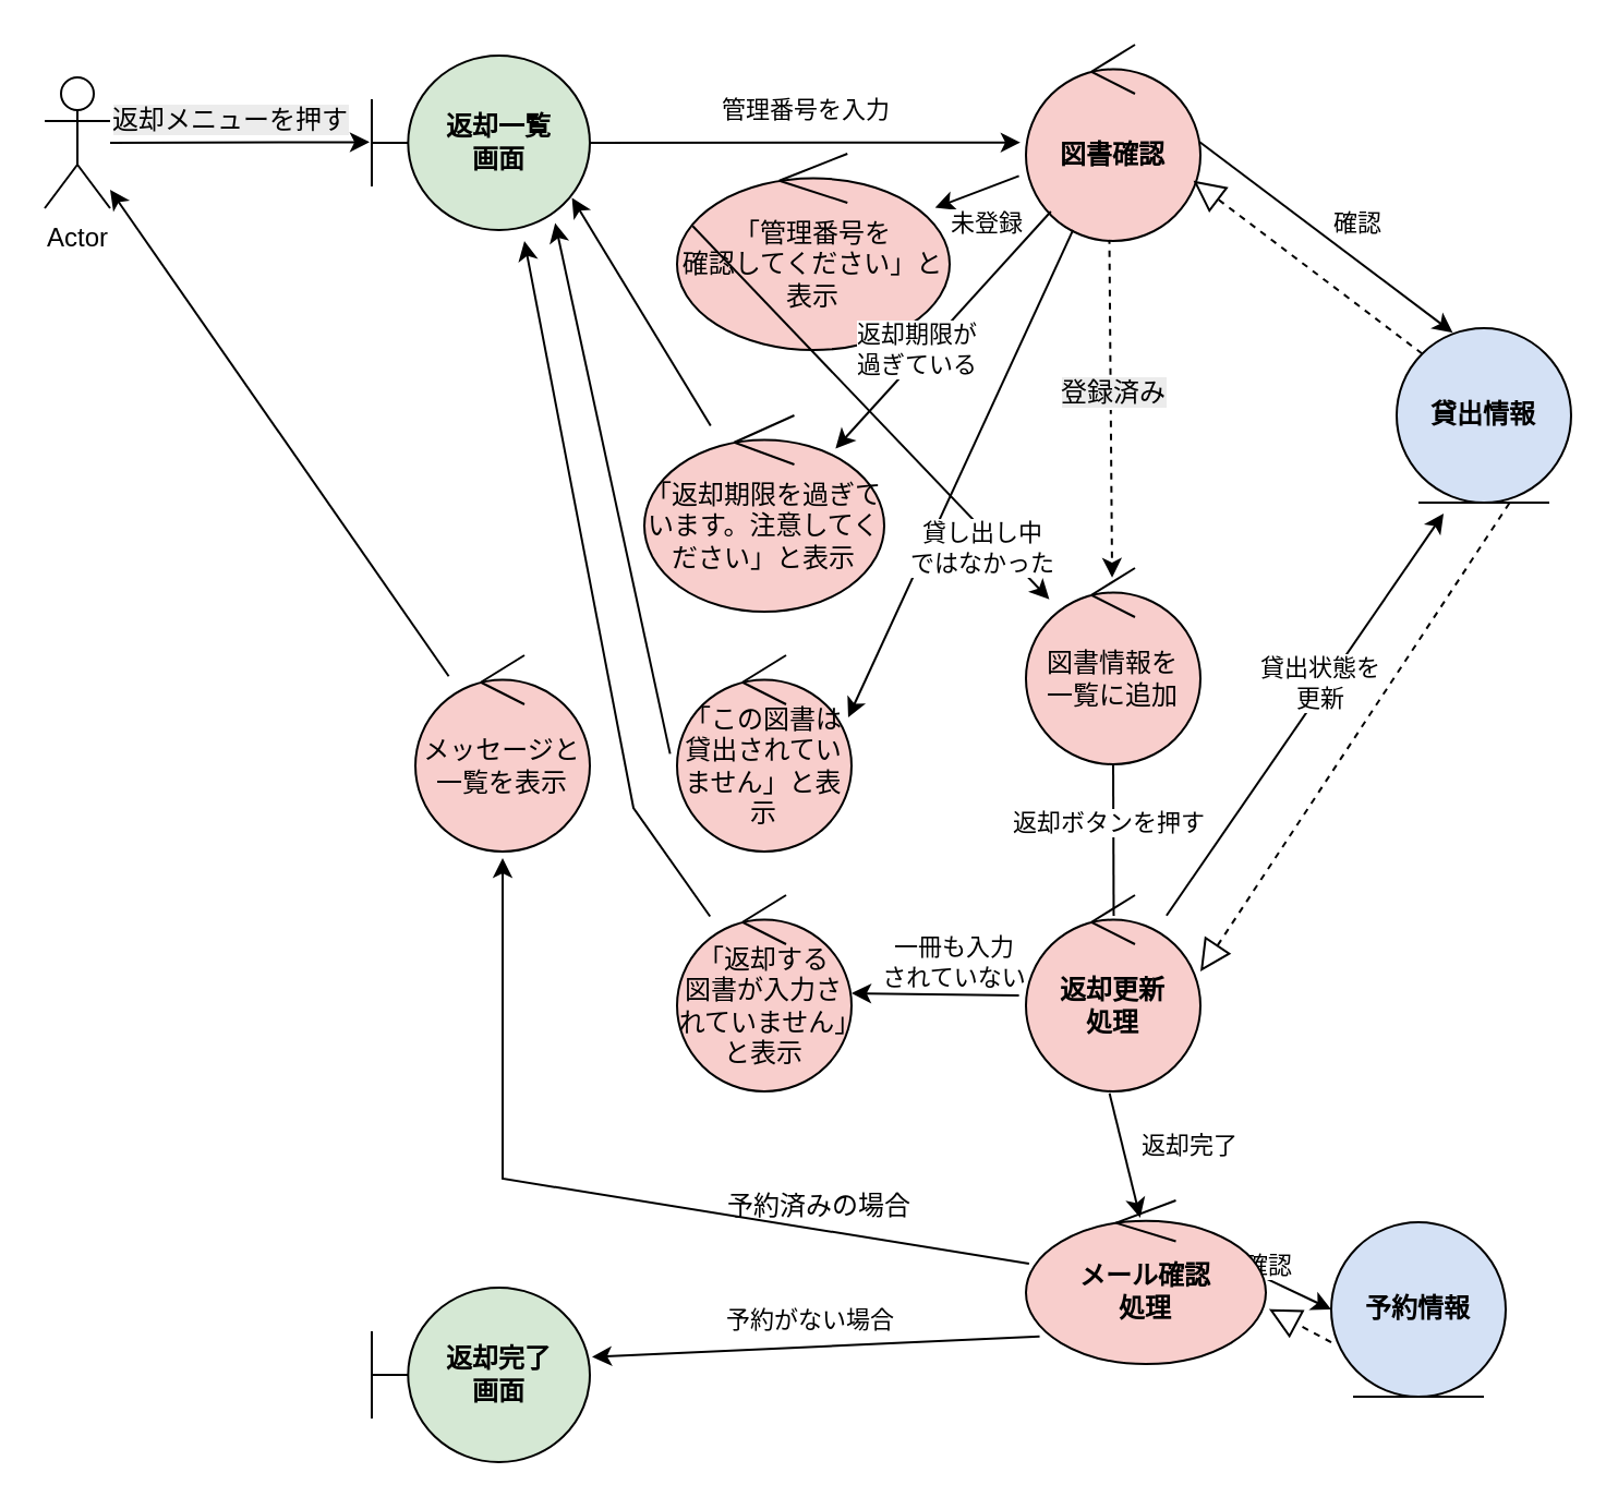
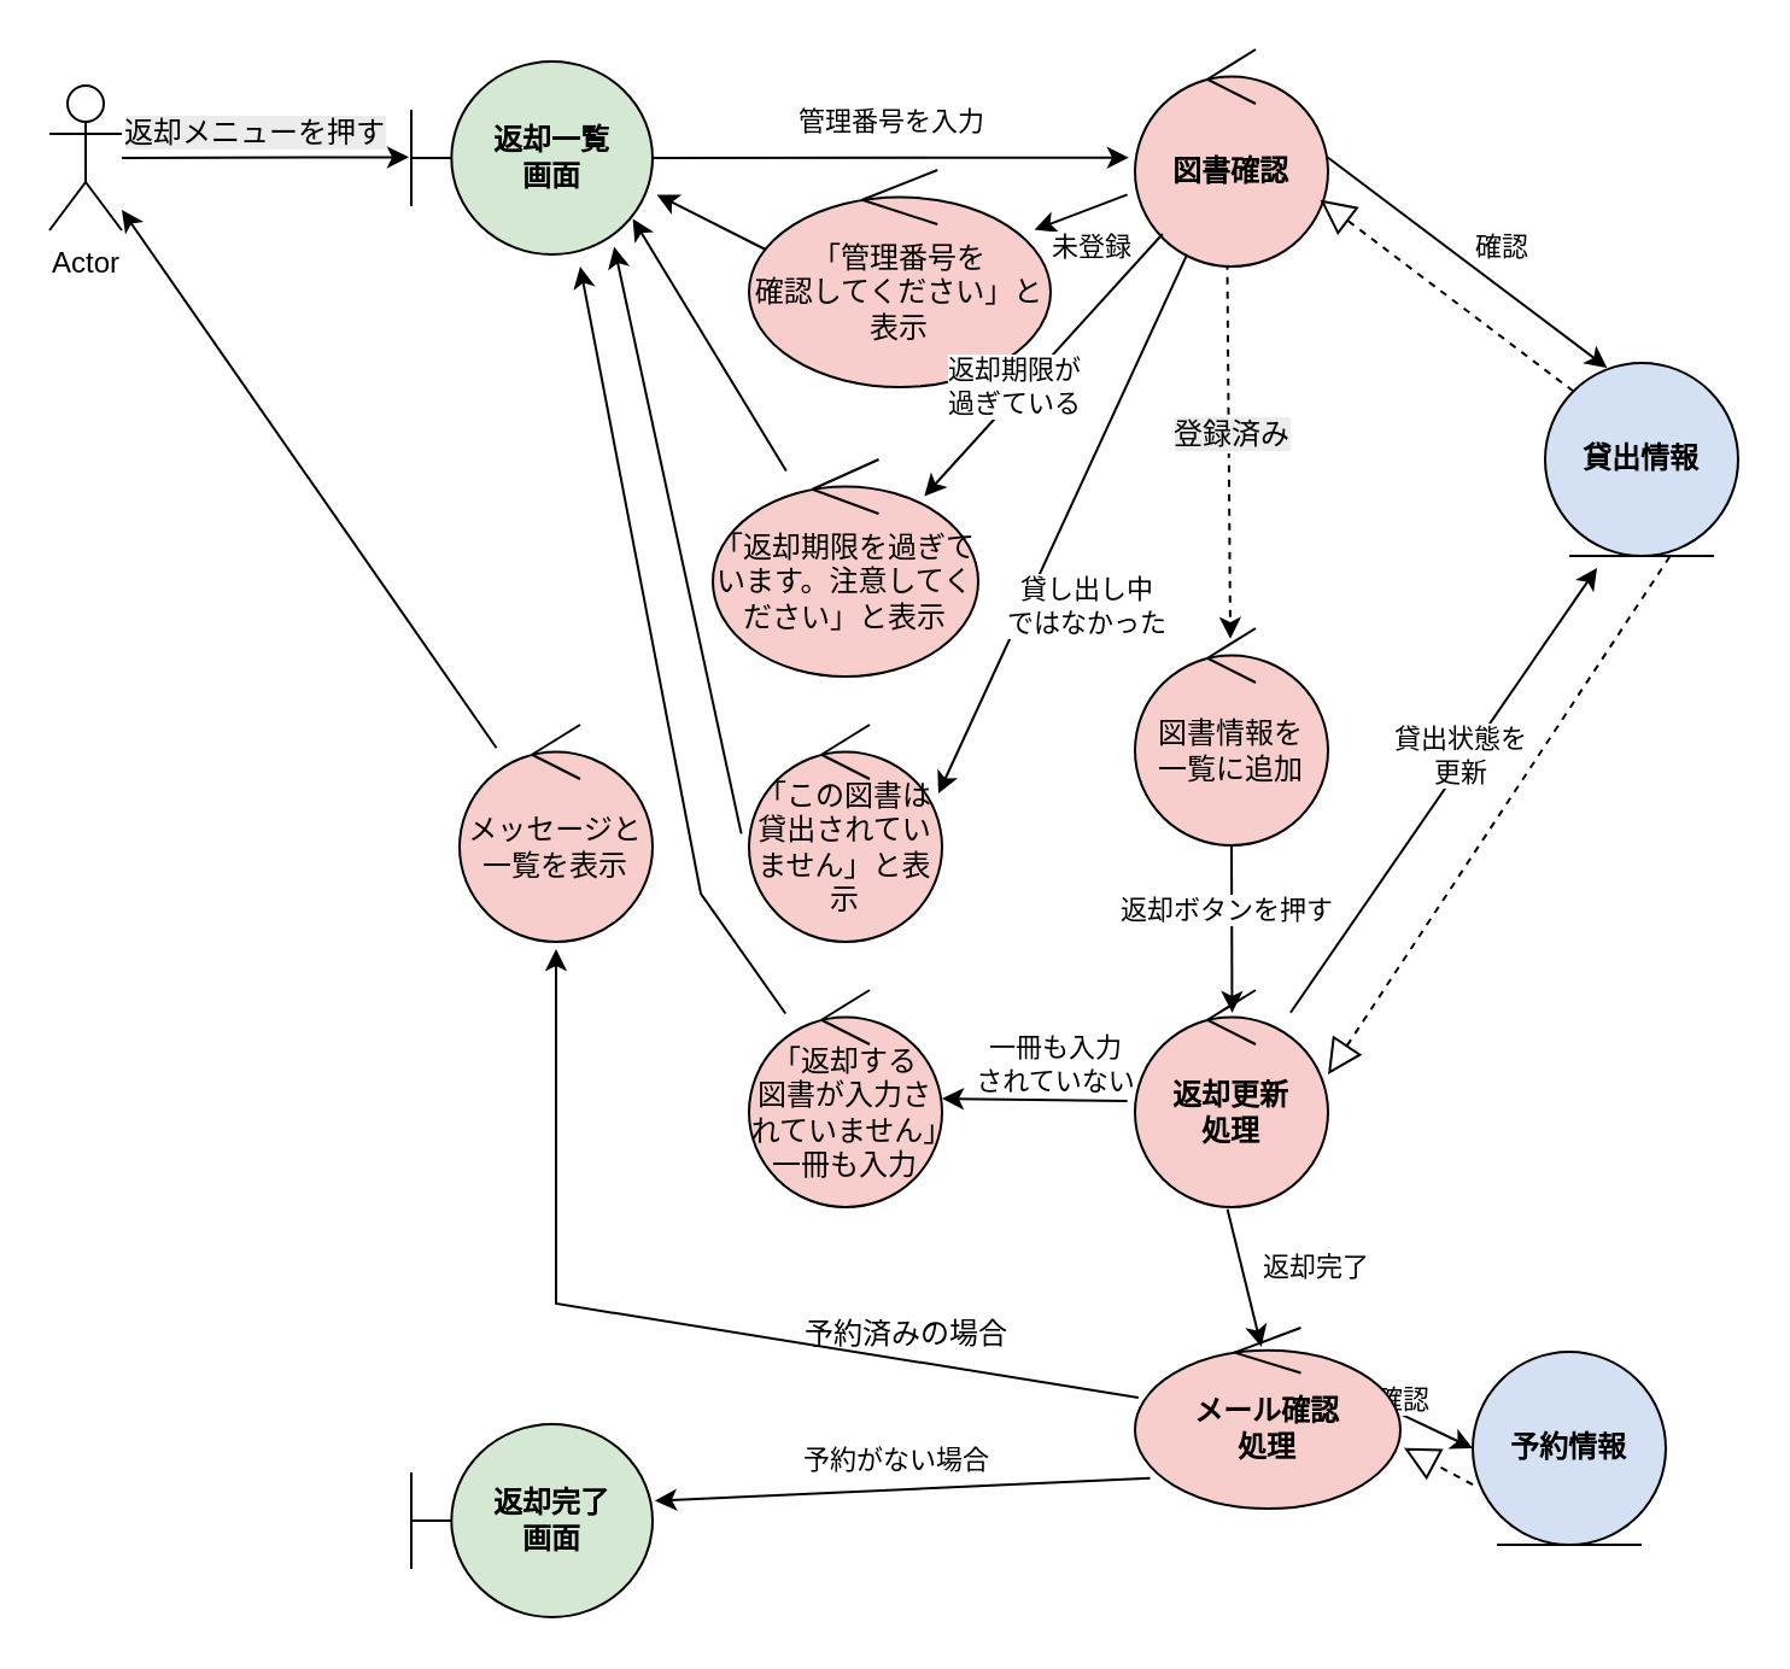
  <mxCell id="0" />
  <mxCell id="1" parent="0" />
  <mxCell id="2" value="&lt;b&gt;返却一覧&lt;/b&gt;&lt;div&gt;&lt;b&gt;画面&lt;/b&gt;&lt;/div&gt;" style="shape=umlBoundary;whiteSpace=wrap;html=1;fillColor=#D5E8D4;" vertex="1" parent="1"><mxGeometry x="170" y="25" width="100" height="80" as="geometry" /></mxCell>
  <mxCell id="3" value="Actor" style="shape=umlActor;verticalLabelPosition=bottom;verticalAlign=top;html=1;" vertex="1" parent="1"><mxGeometry x="20" y="35" width="30" height="60" as="geometry" /></mxCell>
  <mxCell id="4" style="edgeStyle=none;rounded=0;orthogonalLoop=1;jettySize=auto;html=1;entryX=-0.01;entryY=0.496;entryDx=0;entryDy=0;entryPerimeter=0;" edge="1" parent="1" source="3" target="2"><mxGeometry relative="1" as="geometry" /></mxCell>
  <mxCell id="5" value="&lt;span style=&quot;font-size: 12px; background-color: rgb(236, 236, 236);&quot;&gt;返却メニューを押す&lt;/span&gt;" style="edgeLabel;html=1;align=center;verticalAlign=middle;resizable=0;points=[];" vertex="1" connectable="0" parent="4"><mxGeometry x="-0.137" y="4" relative="1" as="geometry"><mxPoint x="4" y="-6" as="offset" /></mxGeometry></mxCell>
  <mxCell id="6" value="&lt;div&gt;&lt;span style=&quot;background-color: transparent; color: light-dark(rgb(0, 0, 0), rgb(255, 255, 255));&quot;&gt;図書情報を&lt;/span&gt;&lt;/div&gt;&lt;div&gt;&lt;span style=&quot;background-color: transparent; color: light-dark(rgb(0, 0, 0), rgb(255, 255, 255));&quot;&gt;一覧に追加&lt;/span&gt;&lt;/div&gt;" style="ellipse;shape=umlControl;whiteSpace=wrap;html=1;fillColor=#F8CECC;" vertex="1" parent="1"><mxGeometry x="470" y="260" width="80" height="90" as="geometry" /></mxCell>
  <mxCell id="7" style="edgeStyle=none;rounded=0;orthogonalLoop=1;jettySize=auto;html=1;entryX=0.321;entryY=0.025;entryDx=0;entryDy=0;exitX=0.996;exitY=0.496;exitDx=0;exitDy=0;exitPerimeter=0;entryPerimeter=0;" edge="1" parent="1" source="15" target="11"><mxGeometry relative="1" as="geometry"><mxPoint x="390" y="450" as="sourcePoint" /><mxPoint x="450" y="449.5" as="targetPoint" /></mxGeometry></mxCell>
  <mxCell id="8" value="確認" style="edgeLabel;html=1;align=center;verticalAlign=middle;resizable=0;points=[];" vertex="1" connectable="0" parent="7"><mxGeometry x="-0.311" y="-1" relative="1" as="geometry"><mxPoint x="32" y="6" as="offset" /></mxGeometry></mxCell>
  <mxCell id="9" style="edgeStyle=none;rounded=0;orthogonalLoop=1;jettySize=auto;html=1;exitX=-0.04;exitY=0.669;exitDx=0;exitDy=0;exitPerimeter=0;" edge="1" parent="1" source="15" target="14"><mxGeometry relative="1" as="geometry"><mxPoint x="590" y="600" as="targetPoint" /></mxGeometry></mxCell>
  <mxCell id="10" value="未登録" style="edgeLabel;html=1;align=center;verticalAlign=middle;resizable=0;points=[];" vertex="1" connectable="0" parent="9"><mxGeometry x="-0.231" y="1" relative="1" as="geometry"><mxPoint x="-1" y="15" as="offset" /></mxGeometry></mxCell>
  <mxCell id="11" value="&lt;b&gt;貸出情報&lt;/b&gt;" style="ellipse;shape=umlEntity;whiteSpace=wrap;html=1;fillColor=#D4E1F5;" vertex="1" parent="1"><mxGeometry x="640" y="150" width="80" height="80" as="geometry" /></mxCell>
  <mxCell id="12" style="edgeStyle=none;rounded=0;orthogonalLoop=1;jettySize=auto;html=1;entryX=0.494;entryY=0.049;entryDx=0;entryDy=0;entryPerimeter=0;exitX=0.478;exitY=0.982;exitDx=0;exitDy=0;exitPerimeter=0;dashed=1;" edge="1" parent="1" source="15" target="6"><mxGeometry relative="1" as="geometry"><mxPoint x="470" y="110" as="sourcePoint" /></mxGeometry></mxCell>
  <mxCell id="13" value="&lt;span style=&quot;font-size: 12px; background-color: rgb(236, 236, 236);&quot;&gt;登録済み&lt;/span&gt;" style="edgeLabel;html=1;align=center;verticalAlign=middle;resizable=0;points=[];" vertex="1" connectable="0" parent="12"><mxGeometry x="-0.015" y="-2" relative="1" as="geometry"><mxPoint x="3" y="-6" as="offset" /></mxGeometry></mxCell>
  <mxCell id="14" value="「管理番号を&lt;div&gt;確認してください」と表示&lt;/div&gt;" style="ellipse;shape=umlControl;whiteSpace=wrap;html=1;fillColor=#F8CECC;" vertex="1" parent="1"><mxGeometry x="310" y="70" width="125" height="90" as="geometry" /></mxCell>
  <mxCell id="15" value="&lt;b&gt;図書確認&lt;/b&gt;" style="ellipse;shape=umlControl;whiteSpace=wrap;html=1;fillColor=#F8CECC;" vertex="1" parent="1"><mxGeometry x="470" y="20" width="80" height="90" as="geometry" /></mxCell>
  <mxCell id="16" value="" style="endArrow=block;dashed=1;endFill=0;endSize=12;html=1;rounded=0;exitX=0;exitY=0;exitDx=0;exitDy=0;entryX=0.96;entryY=0.693;entryDx=0;entryDy=0;entryPerimeter=0;" edge="1" parent="1" source="11" target="15"><mxGeometry width="160" relative="1" as="geometry"><mxPoint x="370" y="369.33" as="sourcePoint" /><mxPoint x="420" y="180" as="targetPoint" /></mxGeometry></mxCell>
  <mxCell id="17" style="edgeStyle=none;rounded=0;orthogonalLoop=1;jettySize=auto;html=1;entryX=-0.032;entryY=0.498;entryDx=0;entryDy=0;entryPerimeter=0;" edge="1" parent="1" source="2" target="15"><mxGeometry relative="1" as="geometry"><Array as="points" /></mxGeometry></mxCell>
  <mxCell id="18" value="管理番号を入力" style="edgeLabel;html=1;align=center;verticalAlign=middle;resizable=0;points=[];" vertex="1" connectable="0" parent="17"><mxGeometry x="-0.119" y="1" relative="1" as="geometry"><mxPoint x="12" y="-14" as="offset" /></mxGeometry></mxCell>
- <mxCell id="19" style="edgeStyle=none;rounded=0;orthogonalLoop=1;jettySize=auto;html=1;exitX=0.057;exitY=0.368;exitDx=0;exitDy=0;exitPerimeter=0;" edge="1" parent="1" source="14" target="6"><mxGeometry relative="1" as="geometry" /></mxCell>
+ <mxCell id="19" style="edgeStyle=none;rounded=0;orthogonalLoop=1;jettySize=auto;html=1;entryX=1.018;entryY=0.69;entryDx=0;entryDy=0;entryPerimeter=0;exitX=0.057;exitY=0.368;exitDx=0;exitDy=0;exitPerimeter=0;" edge="1" parent="1" source="14" target="2"><mxGeometry relative="1" as="geometry" /></mxCell>
  <mxCell id="20" style="edgeStyle=none;rounded=0;orthogonalLoop=1;jettySize=auto;html=1;entryX=0.269;entryY=1.062;entryDx=0;entryDy=0;entryPerimeter=0;" edge="1" parent="1" source="26" target="11"><mxGeometry relative="1" as="geometry"><mxPoint x="700" y="180" as="targetPoint" /><Array as="points" /></mxGeometry></mxCell>
  <mxCell id="21" value="貸出状態を&lt;div&gt;更新&lt;/div&gt;" style="edgeLabel;html=1;align=center;verticalAlign=middle;resizable=0;points=[];" vertex="1" connectable="0" parent="20"><mxGeometry x="0.145" y="3" relative="1" as="geometry"><mxPoint as="offset" /></mxGeometry></mxCell>
  <mxCell id="22" style="edgeStyle=none;rounded=0;orthogonalLoop=1;jettySize=auto;html=1;exitX=0.479;exitY=1.01;exitDx=0;exitDy=0;exitPerimeter=0;entryX=0.476;entryY=0.106;entryDx=0;entryDy=0;entryPerimeter=0;" edge="1" parent="1" source="26" target="49"><mxGeometry relative="1" as="geometry"><mxPoint x="370" y="640" as="sourcePoint" /><mxPoint x="550" y="618" as="targetPoint" /></mxGeometry></mxCell>
  <mxCell id="23" value="返却完了" style="edgeLabel;html=1;align=center;verticalAlign=middle;resizable=0;points=[];" vertex="1" connectable="0" parent="22"><mxGeometry x="-0.364" relative="1" as="geometry"><mxPoint x="32" y="5" as="offset" /></mxGeometry></mxCell>
  <mxCell id="24" style="edgeStyle=none;rounded=0;orthogonalLoop=1;jettySize=auto;html=1;entryX=1.01;entryY=0.397;entryDx=0;entryDy=0;entryPerimeter=0;exitX=0.057;exitY=0.832;exitDx=0;exitDy=0;exitPerimeter=0;" edge="1" parent="1" source="49" target="29"><mxGeometry relative="1" as="geometry"><mxPoint x="400" y="580" as="targetPoint" /><mxPoint x="520" y="650" as="sourcePoint" /><Array as="points" /></mxGeometry></mxCell>
  <mxCell id="25" value="予約がない場合" style="edgeLabel;html=1;align=center;verticalAlign=middle;resizable=0;points=[];" vertex="1" connectable="0" parent="24"><mxGeometry x="0.556" y="6" relative="1" as="geometry"><mxPoint x="54" y="-21" as="offset" /></mxGeometry></mxCell>
  <mxCell id="26" value="&lt;b&gt;返却更新&lt;/b&gt;&lt;div&gt;&lt;b&gt;処理&lt;/b&gt;&lt;/div&gt;" style="ellipse;shape=umlControl;whiteSpace=wrap;html=1;fillColor=#F8CECC;" vertex="1" parent="1"><mxGeometry x="470" y="410" width="80" height="90" as="geometry" /></mxCell>
  <mxCell id="27" style="edgeStyle=none;rounded=0;orthogonalLoop=1;jettySize=auto;html=1;entryX=0;entryY=0.5;entryDx=0;entryDy=0;exitX=1.001;exitY=0.477;exitDx=0;exitDy=0;exitPerimeter=0;" edge="1" parent="1" source="49" target="34"><mxGeometry relative="1" as="geometry"><mxPoint x="550.08" y="630.09" as="sourcePoint" /></mxGeometry></mxCell>
  <mxCell id="28" value="確認" style="edgeLabel;html=1;align=center;verticalAlign=middle;resizable=0;points=[];" vertex="1" connectable="0" parent="27"><mxGeometry x="0.291" relative="1" as="geometry"><mxPoint x="-19" y="-15" as="offset" /></mxGeometry></mxCell>
  <mxCell id="29" value="&lt;b&gt;返却完了&lt;/b&gt;&lt;div&gt;&lt;b&gt;画面&lt;/b&gt;&lt;/div&gt;" style="shape=umlBoundary;whiteSpace=wrap;html=1;fillColor=#D5E8D4;" vertex="1" parent="1"><mxGeometry x="170" y="590" width="100" height="80" as="geometry" /></mxCell>
- <mxCell id="30" style="edgeStyle=none;rounded=0;orthogonalLoop=1;jettySize=auto;html=1;entryX=0.503;entryY=0.105;entryDx=0;entryDy=0;entryPerimeter=0;endArrow=none;" edge="1" parent="1" source="6" target="26"><mxGeometry relative="1" as="geometry" /></mxCell>
+ <mxCell id="30" style="edgeStyle=none;rounded=0;orthogonalLoop=1;jettySize=auto;html=1;entryX=0.503;entryY=0.105;entryDx=0;entryDy=0;entryPerimeter=0;" edge="1" parent="1" source="6" target="26"><mxGeometry relative="1" as="geometry" /></mxCell>
  <mxCell id="31" value="返却ボタンを押す" style="edgeLabel;html=1;align=center;verticalAlign=middle;resizable=0;points=[];" vertex="1" connectable="0" parent="30"><mxGeometry x="-0.253" y="-3" relative="1" as="geometry"><mxPoint as="offset" /></mxGeometry></mxCell>
  <mxCell id="32" style="edgeStyle=none;rounded=0;orthogonalLoop=1;jettySize=auto;html=1;entryX=0.7;entryY=1.063;entryDx=0;entryDy=0;entryPerimeter=0;" edge="1" parent="1" source="33" target="2"><mxGeometry relative="1" as="geometry"><mxPoint x="220" y="120" as="targetPoint" /><Array as="points"><mxPoint x="290" y="370" /></Array></mxGeometry></mxCell>
- <mxCell id="33" value="「返却する&lt;div&gt;図書が入力されていません」と表示&lt;/div&gt;" style="ellipse;shape=umlControl;whiteSpace=wrap;html=1;fillColor=#F8CECC;" vertex="1" parent="1"><mxGeometry x="310" y="410" width="80" height="90" as="geometry" /></mxCell>
+ <mxCell id="33" value="「返却する&lt;div&gt;図書が入力されていません」一冊も入力&lt;/div&gt;" style="ellipse;shape=umlControl;whiteSpace=wrap;html=1;fillColor=#F8CECC;" vertex="1" parent="1"><mxGeometry x="310" y="410" width="80" height="90" as="geometry" /></mxCell>
  <mxCell id="34" value="&lt;b&gt;予約情報&lt;/b&gt;" style="ellipse;shape=umlEntity;whiteSpace=wrap;html=1;fillColor=#D4E1F5;" vertex="1" parent="1"><mxGeometry x="610" y="560" width="80" height="80" as="geometry" /></mxCell>
  <mxCell id="35" style="edgeStyle=none;rounded=0;orthogonalLoop=1;jettySize=auto;html=1;exitX=-0.04;exitY=0.511;exitDx=0;exitDy=0;exitPerimeter=0;" edge="1" parent="1" source="26" target="33"><mxGeometry relative="1" as="geometry" /></mxCell>
  <mxCell id="36" value="一冊も入力&lt;div&gt;されていない&lt;/div&gt;" style="edgeLabel;html=1;align=center;verticalAlign=middle;resizable=0;points=[];" vertex="1" connectable="0" parent="35"><mxGeometry x="0.481" y="1" relative="1" as="geometry"><mxPoint x="27" y="-16" as="offset" /></mxGeometry></mxCell>
  <mxCell id="37" value="" style="endArrow=block;dashed=1;endFill=0;endSize=12;html=1;rounded=0;exitX=0;exitY=0.688;exitDx=0;exitDy=0;exitPerimeter=0;entryX=1.013;entryY=0.664;entryDx=0;entryDy=0;entryPerimeter=0;" edge="1" parent="1" source="34" target="49"><mxGeometry width="160" relative="1" as="geometry"><mxPoint x="665" y="855" as="sourcePoint" /><mxPoint x="560" y="645" as="targetPoint" /></mxGeometry></mxCell>
  <mxCell id="38" value="「返却期限を過ぎています。注意してください&lt;span style=&quot;background-color: transparent; color: light-dark(rgb(0, 0, 0), rgb(255, 255, 255));&quot;&gt;」と表示&lt;/span&gt;" style="ellipse;shape=umlControl;whiteSpace=wrap;html=1;fillColor=#F8CECC;" vertex="1" parent="1"><mxGeometry x="295" y="190" width="110" height="90" as="geometry" /></mxCell>
  <mxCell id="39" value="「この図書は貸出&lt;span style=&quot;background-color: transparent; color: light-dark(rgb(0, 0, 0), rgb(255, 255, 255));&quot;&gt;されていません」と表示&lt;/span&gt;" style="ellipse;shape=umlControl;whiteSpace=wrap;html=1;fillColor=#F8CECC;" vertex="1" parent="1"><mxGeometry x="310" y="300" width="80" height="90" as="geometry" /></mxCell>
  <mxCell id="40" style="edgeStyle=none;rounded=0;orthogonalLoop=1;jettySize=auto;html=1;entryX=0.797;entryY=0.169;entryDx=0;entryDy=0;entryPerimeter=0;" edge="1" parent="1" source="15" target="38"><mxGeometry relative="1" as="geometry" /></mxCell>
  <mxCell id="41" value="返却期限が&lt;div&gt;過ぎている&lt;/div&gt;" style="edgeLabel;html=1;align=center;verticalAlign=middle;resizable=0;points=[];" vertex="1" connectable="0" parent="40"><mxGeometry x="0.145" y="-4" relative="1" as="geometry"><mxPoint x="-2" y="4" as="offset" /></mxGeometry></mxCell>
  <mxCell id="42" style="edgeStyle=none;rounded=0;orthogonalLoop=1;jettySize=auto;html=1;entryX=0.981;entryY=0.317;entryDx=0;entryDy=0;entryPerimeter=0;" edge="1" parent="1" source="15" target="39"><mxGeometry relative="1" as="geometry" /></mxCell>
  <mxCell id="43" value="貸し出し中&lt;div&gt;ではなかった&lt;/div&gt;" style="edgeLabel;html=1;align=center;verticalAlign=middle;resizable=0;points=[];" vertex="1" connectable="0" parent="42"><mxGeometry x="0.257" y="1" relative="1" as="geometry"><mxPoint x="22" y="4" as="offset" /></mxGeometry></mxCell>
  <mxCell id="44" style="edgeStyle=none;rounded=0;orthogonalLoop=1;jettySize=auto;html=1;entryX=0.918;entryY=0.815;entryDx=0;entryDy=0;entryPerimeter=0;" edge="1" parent="1" source="38" target="2"><mxGeometry relative="1" as="geometry" /></mxCell>
  <mxCell id="45" style="edgeStyle=none;rounded=0;orthogonalLoop=1;jettySize=auto;html=1;entryX=0.841;entryY=0.96;entryDx=0;entryDy=0;entryPerimeter=0;exitX=-0.04;exitY=0.502;exitDx=0;exitDy=0;exitPerimeter=0;" edge="1" parent="1" source="39" target="2"><mxGeometry relative="1" as="geometry"><Array as="points" /></mxGeometry></mxCell>
  <mxCell id="46" value="" style="endArrow=block;dashed=1;endFill=0;endSize=12;html=1;rounded=0;exitX=0.646;exitY=1.003;exitDx=0;exitDy=0;exitPerimeter=0;" edge="1" parent="1" source="11"><mxGeometry width="160" relative="1" as="geometry"><mxPoint x="909" y="180" as="sourcePoint" /><mxPoint x="550" y="445" as="targetPoint" /><Array as="points" /></mxGeometry></mxCell>
  <mxCell id="47" style="edgeStyle=none;rounded=0;orthogonalLoop=1;jettySize=auto;html=1;" edge="1" parent="1" source="49"><mxGeometry relative="1" as="geometry"><mxPoint x="230" y="393" as="targetPoint" /><Array as="points"><mxPoint x="230" y="540" /></Array></mxGeometry></mxCell>
  <mxCell id="48" value="&lt;span style=&quot;color: rgba(0, 0, 0, 0); font-family: monospace; font-size: 0px; text-align: start; background-color: rgb(236, 236, 236);&quot;&gt;%3CmxGraphModel%3E%3Croot%3E%3CmxCell%20id%3D%220%22%2F%3E%3CmxCell%20id%3D%221%22%20parent%3D%220%22%2F%3E%3CmxCell%20id%3D%222%22%20value%3D%22%E8%BF%94%E5%8D%B4%E3%81%97%E3%81%9F%E5%9B%B3%E6%9B%B8%26lt%3Bdiv%26gt%3B%E3%81%8C%E4%BA%88%E7%B4%84%E4%B8%AD%26lt%3B%2Fdiv%26gt%3B%22%20style%3D%22edgeLabel%3Bhtml%3D1%3Balign%3Dcenter%3BverticalAlign%3Dmiddle%3Bresizable%3D0%3Bpoints%3D%5B%5D%3B%22%20vertex%3D%221%22%20connectable%3D%220%22%20parent%3D%221%22%3E%3CmxGeometry%20x%3D%22517.183%22%20y%3D%22597.996%22%20as%3D%22geometry%22%2F%3E%3C%2FmxCell%3E%3C%2Froot%3E%3C%2FmxGraphModel%3E&lt;/span&gt;&lt;span style=&quot;color: rgba(0, 0, 0, 0); font-family: monospace; font-size: 0px; text-align: start; background-color: rgb(236, 236, 236);&quot;&gt;%3CmxGraphModel%3E%3Croot%3E%3CmxCell%20id%3D%220%22%2F%3E%3CmxCell%20id%3D%221%22%20parent%3D%220%22%2F%3E%3CmxCell%20id%3D%222%22%20value%3D%22%E8%BF%94%E5%8D%B4%E3%81%97%E3%81%9F%E5%9B%B3%E6%9B%B8%26lt%3Bdiv%26gt%3B%E3%81%8C%E4%BA%88%E7%B4%84%E4%B8%AD%26lt%3B%2Fdiv%26gt%3B%22%20style%3D%22edgeLabel%3Bhtml%3D1%3Balign%3Dcenter%3BverticalAlign%3Dmiddle%3Bresizable%3D0%3Bpoints%3D%5B%5D%3B%22%20vertex%3D%221%22%20connectable%3D%220%22%20parent%3D%221%22%3E%3CmxGeometry%20x%3D%22517.183%22%20y%3D%22597.996%22%20as%3D%22geometry%22%2F%3E%3C%2FmxCell%3E%3C%2Froot%3E%3C%2FmxGraphModel%&lt;/span&gt;" style="edgeLabel;html=1;align=center;verticalAlign=middle;resizable=0;points=[];" vertex="1" connectable="0" parent="47"><mxGeometry x="-0.363" y="-1" relative="1" as="geometry"><mxPoint x="1" as="offset" /></mxGeometry></mxCell>
  <mxCell id="49" value="&lt;b&gt;メール確認&lt;/b&gt;&lt;div&gt;&lt;b&gt;処理&lt;/b&gt;&lt;/div&gt;" style="ellipse;shape=umlControl;whiteSpace=wrap;html=1;fillColor=#F8CECC;" vertex="1" parent="1"><mxGeometry x="470" y="550" width="110" height="75" as="geometry" /></mxCell>
  <mxCell id="50" value="&lt;span style=&quot;background-color: transparent; color: light-dark(rgb(0, 0, 0), rgb(255, 255, 255));&quot;&gt;メッセージと一覧を表示&lt;/span&gt;" style="ellipse;shape=umlControl;whiteSpace=wrap;html=1;fillColor=#F8CECC;" vertex="1" parent="1"><mxGeometry x="190" y="300" width="80" height="90" as="geometry" /></mxCell>
  <mxCell id="51" style="edgeStyle=none;rounded=0;orthogonalLoop=1;jettySize=auto;html=1;" edge="1" parent="1" source="50" target="3"><mxGeometry relative="1" as="geometry" /></mxCell>
  <mxCell id="52" value="予約済みの場合" style="text;html=1;align=center;verticalAlign=middle;resizable=0;points=[];autosize=1;strokeColor=none;fillColor=none;" vertex="1" parent="1"><mxGeometry x="320" y="538" width="110" height="30" as="geometry" /></mxCell>
